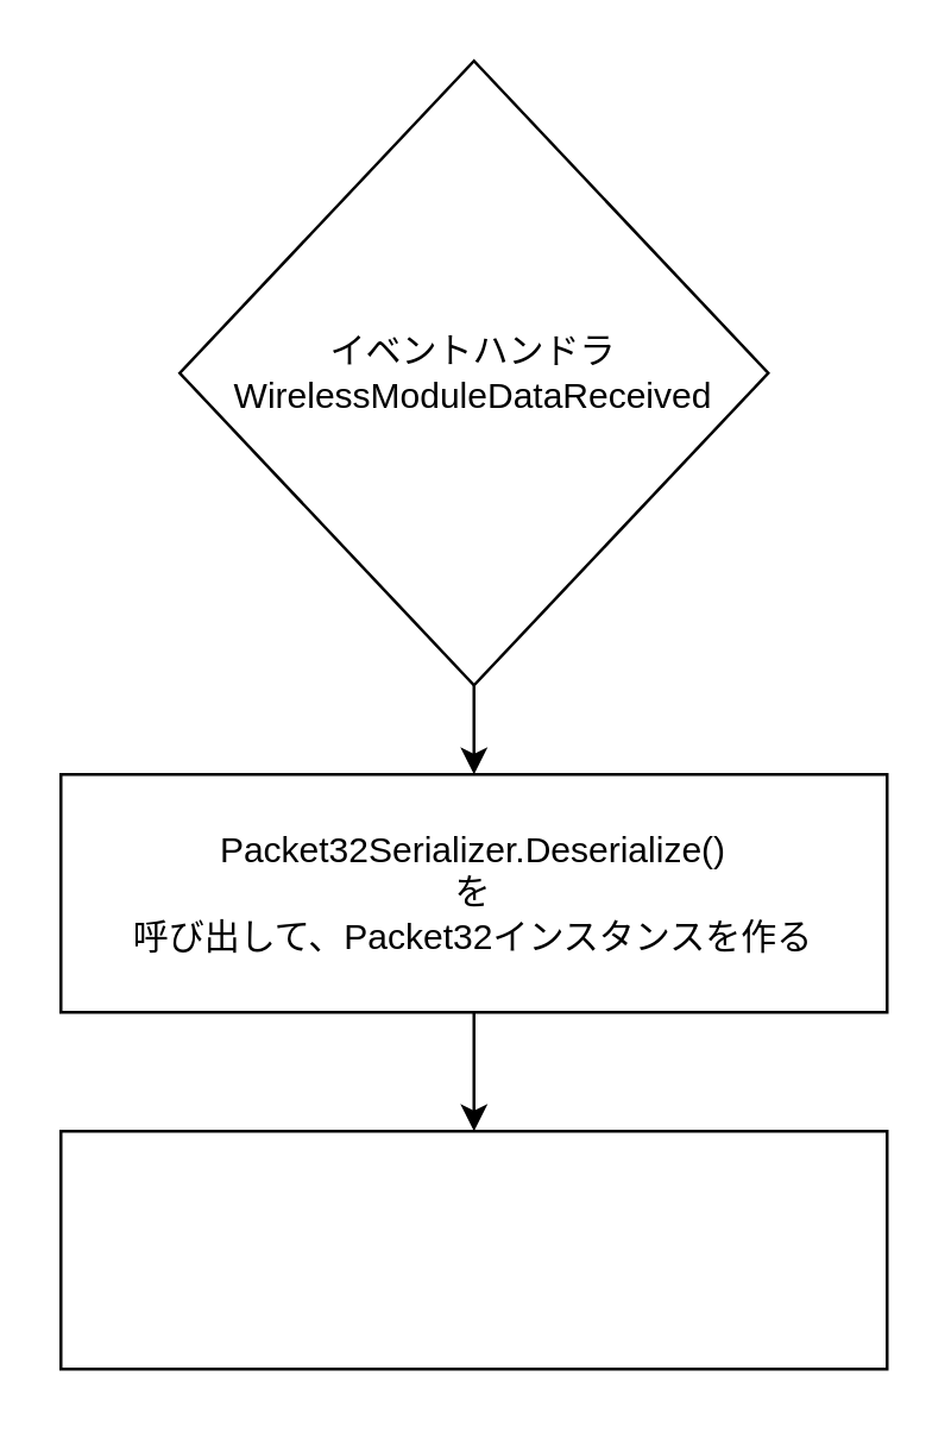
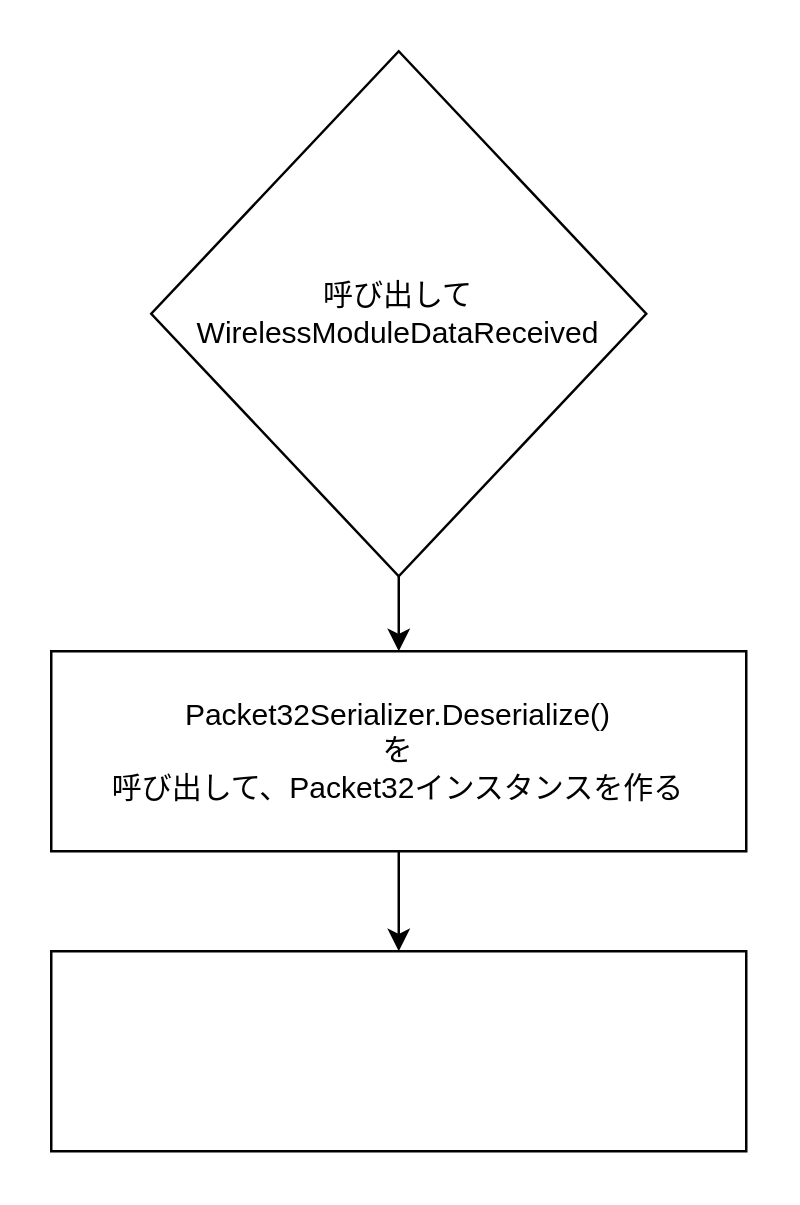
  <mxCell id="0" />
  <mxCell id="1" parent="0" />
  <mxCell id="2" value="" style="edgeStyle=none;html=1;" edge="1" parent="1" source="3" target="5"><mxGeometry relative="1" as="geometry" /></mxCell>
- <mxCell id="3" value="イベントハンドラ&lt;br&gt;WirelessModuleDataReceived" style="rhombus;whiteSpace=wrap;html=1;" vertex="1" parent="1"><mxGeometry x="60" width="198" height="210" as="geometry" y="20" /></mxCell>
+ <mxCell id="3" value="呼び出して&lt;br&gt;WirelessModuleDataReceived" style="rhombus;whiteSpace=wrap;html=1;" vertex="1" parent="1"><mxGeometry x="60" width="198" height="210" as="geometry" y="20" /></mxCell>
  <mxCell id="4" value="" style="edgeStyle=none;html=1;" edge="1" parent="1" source="5" target="6"><mxGeometry relative="1" as="geometry" /></mxCell>
  <mxCell id="5" value="Packet32Serializer.Deserialize()&lt;br&gt;を&lt;br&gt;呼び出して、Packet32インスタンスを作る" style="whiteSpace=wrap;html=1;" vertex="1" parent="1"><mxGeometry x="20" y="260" width="278" height="80" as="geometry" /></mxCell>
  <mxCell id="6" value="" style="whiteSpace=wrap;html=1;" vertex="1" parent="1"><mxGeometry x="20" y="380" width="278" height="80" as="geometry" /></mxCell>
